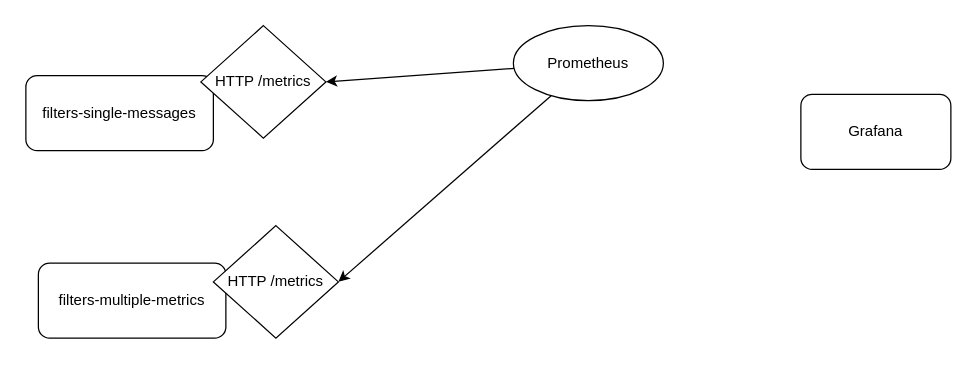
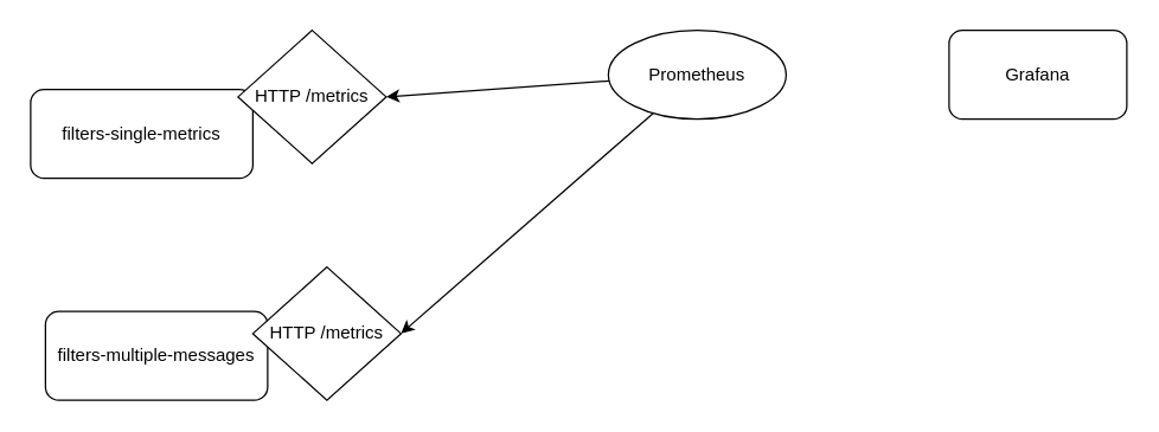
  <mxCell id="0" />
  <mxCell id="1" parent="0" />
- <mxCell id="2" value="filters-single-messages" style="rounded=1;whiteSpace=wrap;html=1;" vertex="1" parent="1"><mxGeometry x="20" y="60" width="150" height="60" as="geometry" /></mxCell>
- <mxCell id="3" value="filters-multiple-metrics" style="rounded=1;whiteSpace=wrap;html=1;" vertex="1" parent="1"><mxGeometry x="30" y="210" width="150" height="60" as="geometry" /></mxCell>
+ <mxCell id="2" value="filters-single-metrics" style="rounded=1;whiteSpace=wrap;html=1;" vertex="1" parent="1"><mxGeometry x="20" y="60" width="150" height="60" as="geometry" /></mxCell>
+ <mxCell id="3" value="filters-multiple-messages" style="rounded=1;whiteSpace=wrap;html=1;" vertex="1" parent="1"><mxGeometry x="30" y="210" width="150" height="60" as="geometry" /></mxCell>
  <mxCell id="4" value="HTTP /metrics" style="rhombus;whiteSpace=wrap;html=1;" vertex="1" parent="1"><mxGeometry x="160" y="20" width="100" height="90" as="geometry" /></mxCell>
  <mxCell id="5" value="HTTP /metrics" style="rhombus;whiteSpace=wrap;html=1;" vertex="1" parent="1"><mxGeometry x="170" y="180" width="100" height="90" as="geometry" /></mxCell>
  <mxCell id="6" style="edgeStyle=none;html=1;entryX=1;entryY=0.5;entryDx=0;entryDy=0;" edge="1" parent="1" source="8" target="4"><mxGeometry relative="1" as="geometry" /></mxCell>
  <mxCell id="7" style="edgeStyle=none;html=1;entryX=1;entryY=0.5;entryDx=0;entryDy=0;" edge="1" parent="1" source="8" target="5"><mxGeometry relative="1" as="geometry" /></mxCell>
  <mxCell id="8" value="Prometheus" style="ellipse;whiteSpace=wrap;html=1;" vertex="1" parent="1"><mxGeometry x="410" y="20" width="120" height="60" as="geometry" /></mxCell>
- <mxCell id="9" value="Grafana" style="rounded=1;whiteSpace=wrap;html=1;" vertex="1" parent="1"><mxGeometry x="640" y="75" width="120" height="60" as="geometry" /></mxCell>
+ <mxCell id="9" value="Grafana" style="rounded=1;whiteSpace=wrap;html=1;" vertex="1" parent="1"><mxGeometry x="640" y="20" width="120" height="60" as="geometry" /></mxCell>
